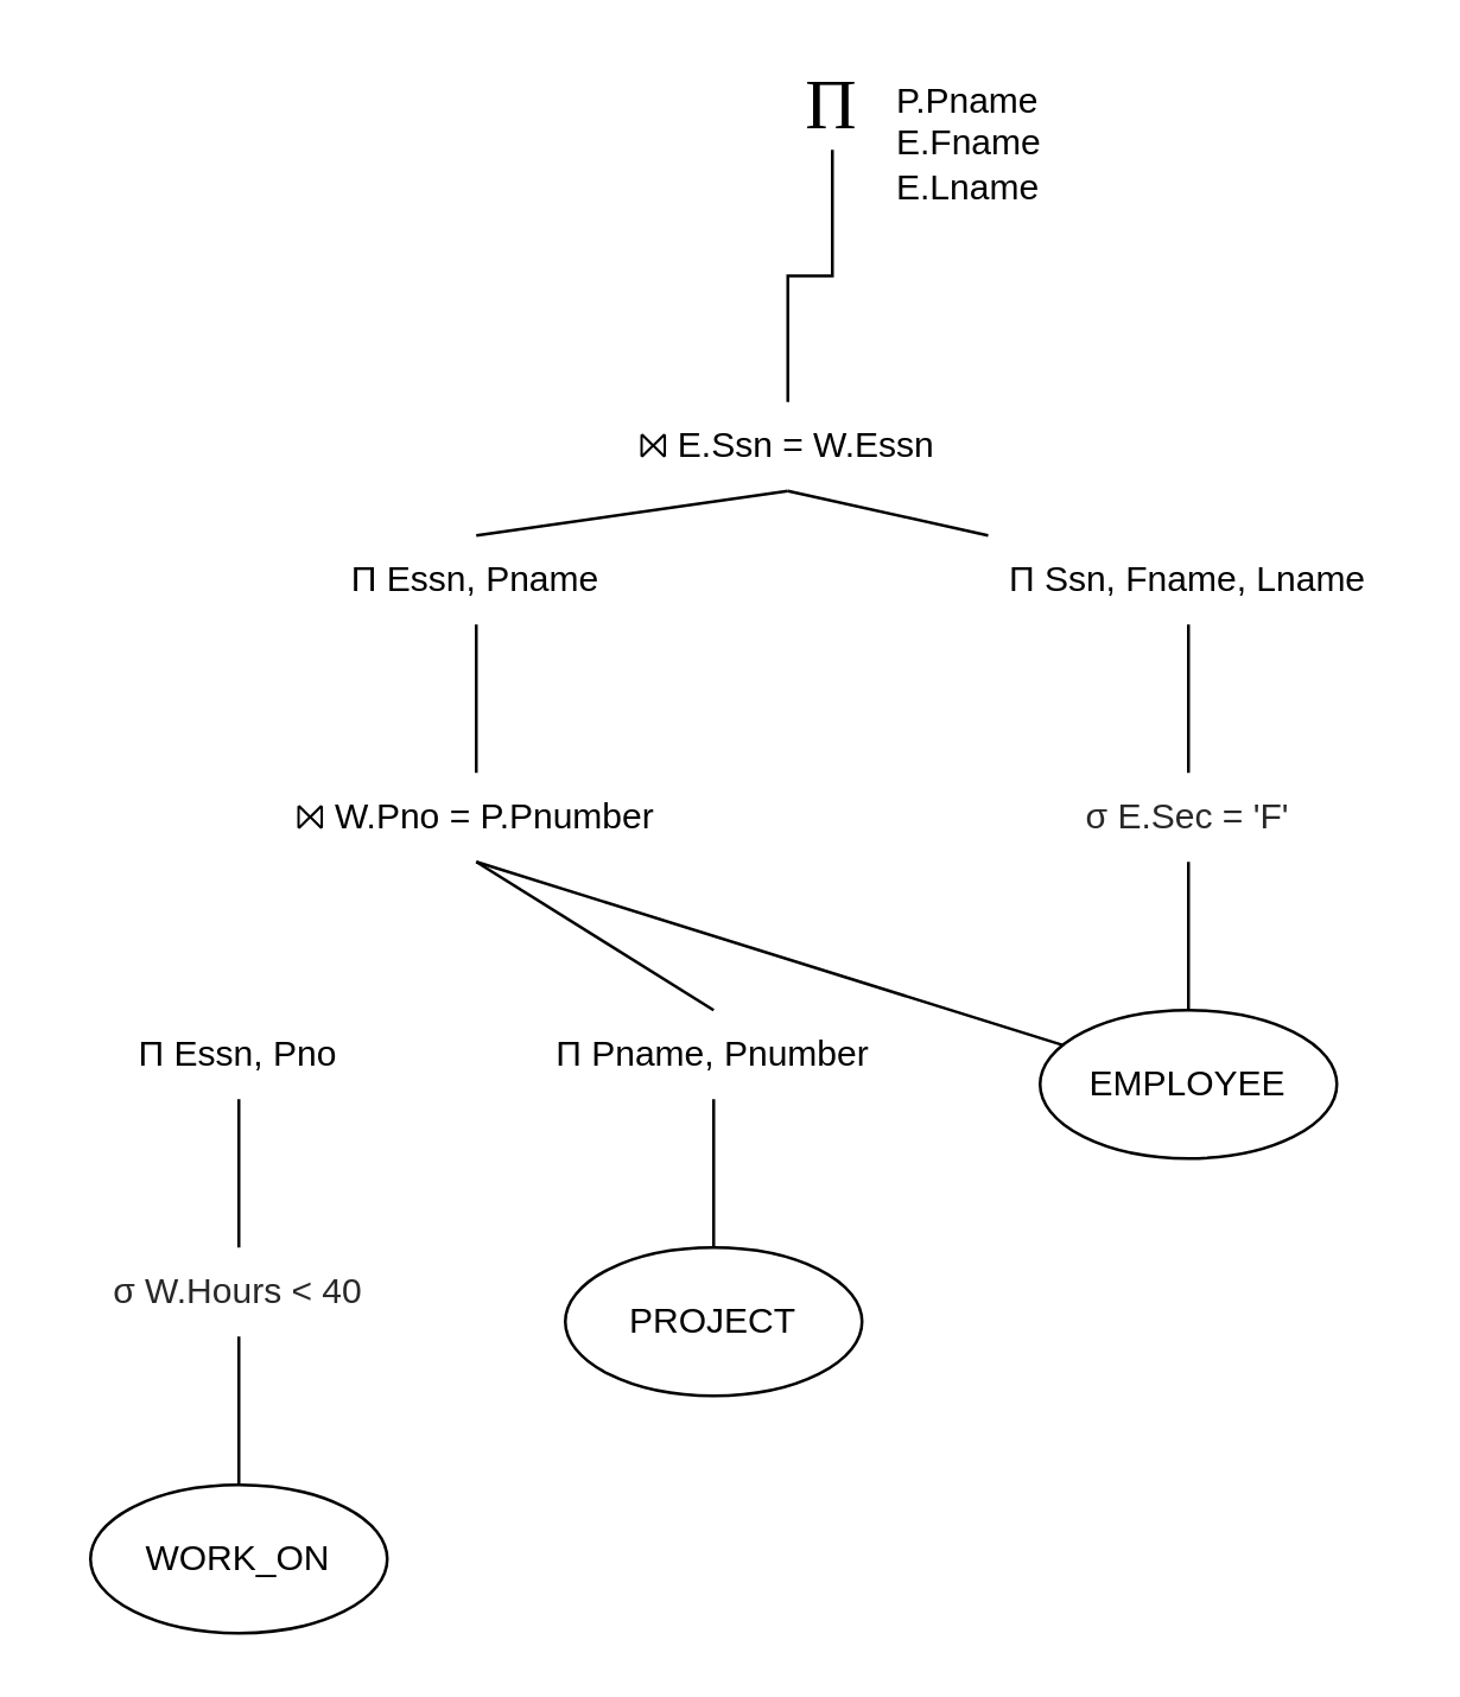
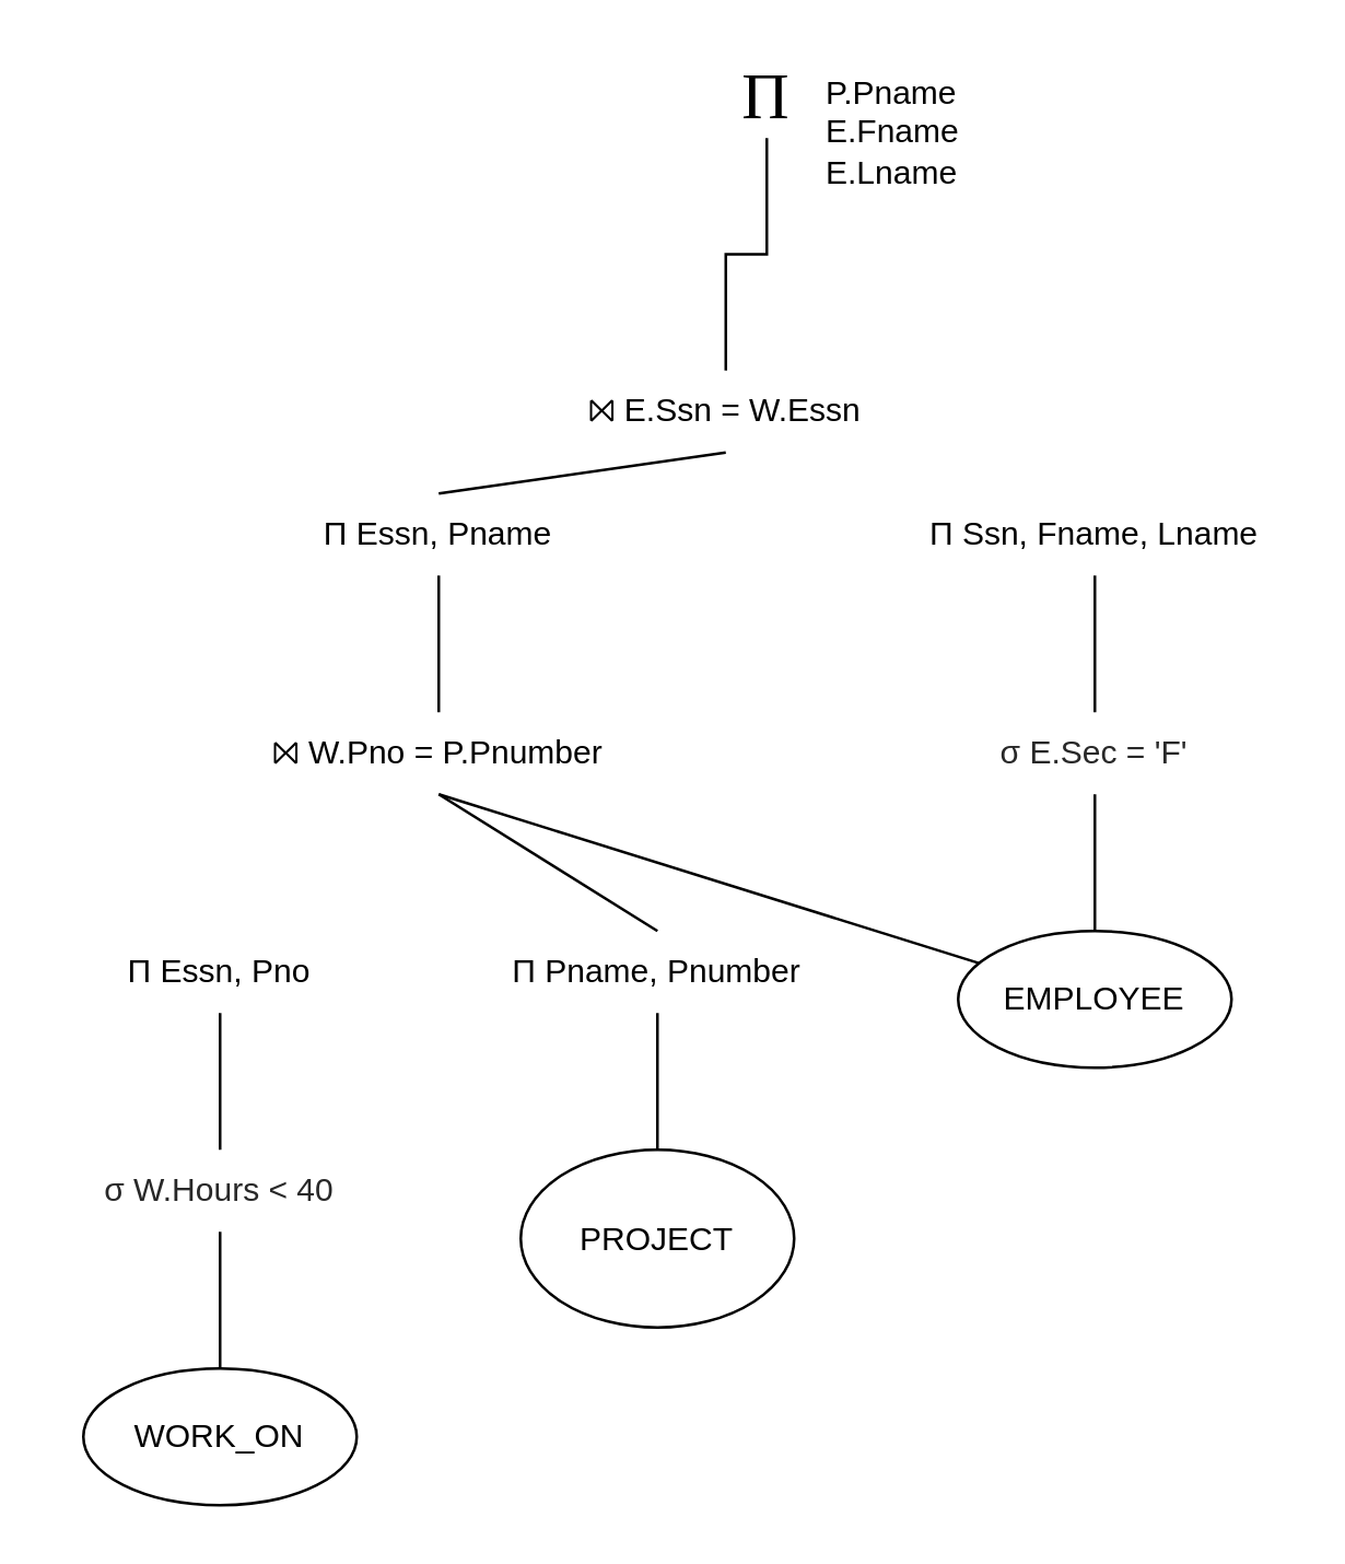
  <mxCell id="0" />
  <mxCell id="1" parent="0" />
  <mxCell id="2" style="edgeStyle=orthogonalEdgeStyle;rounded=0;orthogonalLoop=1;jettySize=auto;html=1;exitX=0.5;exitY=1;exitDx=0;exitDy=0;entryX=0.5;entryY=0;entryDx=0;entryDy=0;endArrow=none;startFill=0;" parent="1" source="7" target="11" edge="1"><mxGeometry relative="1" as="geometry" /></mxCell>
  <mxCell id="3" value="EMPLOYEE" style="ellipse;whiteSpace=wrap;html=1;" parent="1" vertex="1"><mxGeometry x="350" y="340" width="100" height="50" as="geometry" /></mxCell>
  <mxCell id="4" value="WORK_ON" style="ellipse;whiteSpace=wrap;html=1;" parent="1" vertex="1"><mxGeometry x="30" y="500" width="100" height="50" as="geometry" /></mxCell>
- <mxCell id="5" value="PROJECT" style="ellipse;whiteSpace=wrap;html=1;" parent="1" vertex="1"><mxGeometry x="190" y="420" width="100" height="50" as="geometry" /></mxCell>
+ <mxCell id="5" value="PROJECT" style="ellipse;whiteSpace=wrap;html=1;" parent="1" vertex="1"><mxGeometry x="190" y="420" width="100" height="65" as="geometry" /></mxCell>
  <mxCell id="6" value="" style="group" parent="1" vertex="1" connectable="0"><mxGeometry x="260" y="20" width="110" height="60" as="geometry" /></mxCell>
  <mxCell id="7" value="Π" style="text;html=1;align=center;verticalAlign=middle;whiteSpace=wrap;rounded=0;fontSize=24;fontFamily=Times New Roman;" parent="6" vertex="1"><mxGeometry width="40" height="30" as="geometry" /></mxCell>
  <mxCell id="8" value="P.Pname&lt;div&gt;E.Fname&lt;/div&gt;&lt;div&gt;E.Lname&lt;/div&gt;" style="text;html=1;align=left;verticalAlign=top;resizable=0;points=[];autosize=1;strokeColor=none;fillColor=none;" parent="6" vertex="1"><mxGeometry x="40" width="70" height="60" as="geometry" /></mxCell>
  <mxCell id="9" style="rounded=0;orthogonalLoop=1;jettySize=auto;html=1;exitX=0.5;exitY=1;exitDx=0;exitDy=0;entryX=0.5;entryY=0;entryDx=0;entryDy=0;endArrow=none;startFill=0;" edge="1" parent="1" source="11" target="13"><mxGeometry relative="1" as="geometry" /></mxCell>
- <mxCell id="10" style="rounded=0;orthogonalLoop=1;jettySize=auto;html=1;exitX=0.5;exitY=1;exitDx=0;exitDy=0;endArrow=none;startFill=0;" edge="1" parent="1" source="11" target="15"><mxGeometry relative="1" as="geometry" /></mxCell>
  <mxCell id="11" value="⨝ E.Ssn = W.Essn" style="text;html=1;align=center;verticalAlign=middle;whiteSpace=wrap;rounded=0;fontSize=12;fontFamily=Helvetica;" parent="1" vertex="1"><mxGeometry x="205" y="135" width="120" height="30" as="geometry" /></mxCell>
  <mxCell id="12" style="rounded=0;orthogonalLoop=1;jettySize=auto;html=1;exitX=0.5;exitY=1;exitDx=0;exitDy=0;entryX=0.5;entryY=0;entryDx=0;entryDy=0;endArrow=none;startFill=0;" edge="1" parent="1" source="13" target="18"><mxGeometry relative="1" as="geometry" /></mxCell>
  <mxCell id="13" value="Π Essn, Pname" style="text;html=1;align=center;verticalAlign=middle;whiteSpace=wrap;rounded=0;fontSize=12;fontFamily=Helvetica;" vertex="1" parent="1"><mxGeometry x="100" y="180" width="120" height="30" as="geometry" /></mxCell>
  <mxCell id="14" style="rounded=0;orthogonalLoop=1;jettySize=auto;html=1;exitX=0.5;exitY=1;exitDx=0;exitDy=0;entryX=0.5;entryY=0;entryDx=0;entryDy=0;endArrow=none;endFill=1;startFill=0;" edge="1" parent="1" source="15" target="20"><mxGeometry relative="1" as="geometry" /></mxCell>
  <mxCell id="15" value="Π Ssn, Fname, Lname" style="text;html=1;align=center;verticalAlign=middle;whiteSpace=wrap;rounded=0;fontSize=12;fontFamily=Helvetica;" vertex="1" parent="1"><mxGeometry x="330" y="180" width="140" height="30" as="geometry" /></mxCell>
  <mxCell id="16" style="rounded=0;orthogonalLoop=1;jettySize=auto;html=1;exitX=0.5;exitY=1;exitDx=0;exitDy=0;endArrow=none;startFill=0;" edge="1" parent="1" source="18" target="3"><mxGeometry relative="1" as="geometry" /></mxCell>
  <mxCell id="17" style="rounded=0;orthogonalLoop=1;jettySize=auto;html=1;exitX=0.5;exitY=1;exitDx=0;exitDy=0;entryX=0.5;entryY=0;entryDx=0;entryDy=0;endArrow=none;startFill=0;" edge="1" parent="1" source="18" target="24"><mxGeometry relative="1" as="geometry" /></mxCell>
  <mxCell id="18" value="⨝ W.Pno = P.Pnumber" style="text;html=1;align=center;verticalAlign=middle;whiteSpace=wrap;rounded=0;fontSize=12;fontFamily=Helvetica;" vertex="1" parent="1"><mxGeometry x="90" y="260" width="140" height="30" as="geometry" /></mxCell>
  <mxCell id="19" style="rounded=0;orthogonalLoop=1;jettySize=auto;html=1;exitX=0.5;exitY=1;exitDx=0;exitDy=0;entryX=0.5;entryY=0;entryDx=0;entryDy=0;endArrow=none;startFill=0;" edge="1" parent="1" source="20" target="3"><mxGeometry relative="1" as="geometry" /></mxCell>
  <mxCell id="20" value="&lt;div style=&quot;text-align: start;&quot;&gt;&lt;font face=&quot;Arial, sans-serif&quot; color=&quot;#282828&quot;&gt;&lt;span style=&quot;background-color: rgb(255, 255, 255);&quot;&gt;σ E.Sec = 'F'&lt;/span&gt;&lt;/font&gt;&lt;/div&gt;" style="text;html=1;align=center;verticalAlign=middle;whiteSpace=wrap;rounded=0;fontSize=12;fontFamily=Helvetica;" vertex="1" parent="1"><mxGeometry x="330" y="260" width="140" height="30" as="geometry" /></mxCell>
  <mxCell id="21" style="edgeStyle=none;shape=connector;rounded=0;orthogonalLoop=1;jettySize=auto;html=1;exitX=0.5;exitY=1;exitDx=0;exitDy=0;entryX=0.5;entryY=0;entryDx=0;entryDy=0;strokeColor=default;align=center;verticalAlign=middle;fontFamily=Helvetica;fontSize=11;fontColor=default;labelBackgroundColor=default;startFill=0;endArrow=none;" edge="1" parent="1" source="22" target="26"><mxGeometry relative="1" as="geometry" /></mxCell>
  <mxCell id="22" value="Π Essn, Pno" style="text;html=1;align=center;verticalAlign=middle;whiteSpace=wrap;rounded=0;fontSize=12;fontFamily=Helvetica;" vertex="1" parent="1"><mxGeometry x="20" y="340" width="120" height="30" as="geometry" /></mxCell>
  <mxCell id="23" style="rounded=0;orthogonalLoop=1;jettySize=auto;html=1;exitX=0.5;exitY=1;exitDx=0;exitDy=0;entryX=0.5;entryY=0;entryDx=0;entryDy=0;endArrow=none;startFill=0;" edge="1" parent="1" source="24" target="5"><mxGeometry relative="1" as="geometry" /></mxCell>
  <mxCell id="24" value="Π Pname, Pnumber" style="text;html=1;align=center;verticalAlign=middle;whiteSpace=wrap;rounded=0;fontSize=12;fontFamily=Helvetica;" vertex="1" parent="1"><mxGeometry x="180" y="340" width="120" height="30" as="geometry" /></mxCell>
  <mxCell id="25" style="edgeStyle=none;shape=connector;rounded=0;orthogonalLoop=1;jettySize=auto;html=1;exitX=0.5;exitY=1;exitDx=0;exitDy=0;entryX=0.5;entryY=0;entryDx=0;entryDy=0;strokeColor=default;align=center;verticalAlign=middle;fontFamily=Helvetica;fontSize=11;fontColor=default;labelBackgroundColor=default;startFill=0;endArrow=none;" edge="1" parent="1" source="26" target="4"><mxGeometry relative="1" as="geometry" /></mxCell>
  <mxCell id="26" value="&lt;span style=&quot;color: rgb(40, 40, 40); font-family: Arial, sans-serif; text-align: start; background-color: rgb(255, 255, 255);&quot;&gt;σ W.Hours &amp;lt; 40&lt;/span&gt;" style="text;html=1;align=center;verticalAlign=middle;whiteSpace=wrap;rounded=0;fontSize=12;fontFamily=Helvetica;" vertex="1" parent="1"><mxGeometry x="20" y="420" width="120" height="30" as="geometry" /></mxCell>
